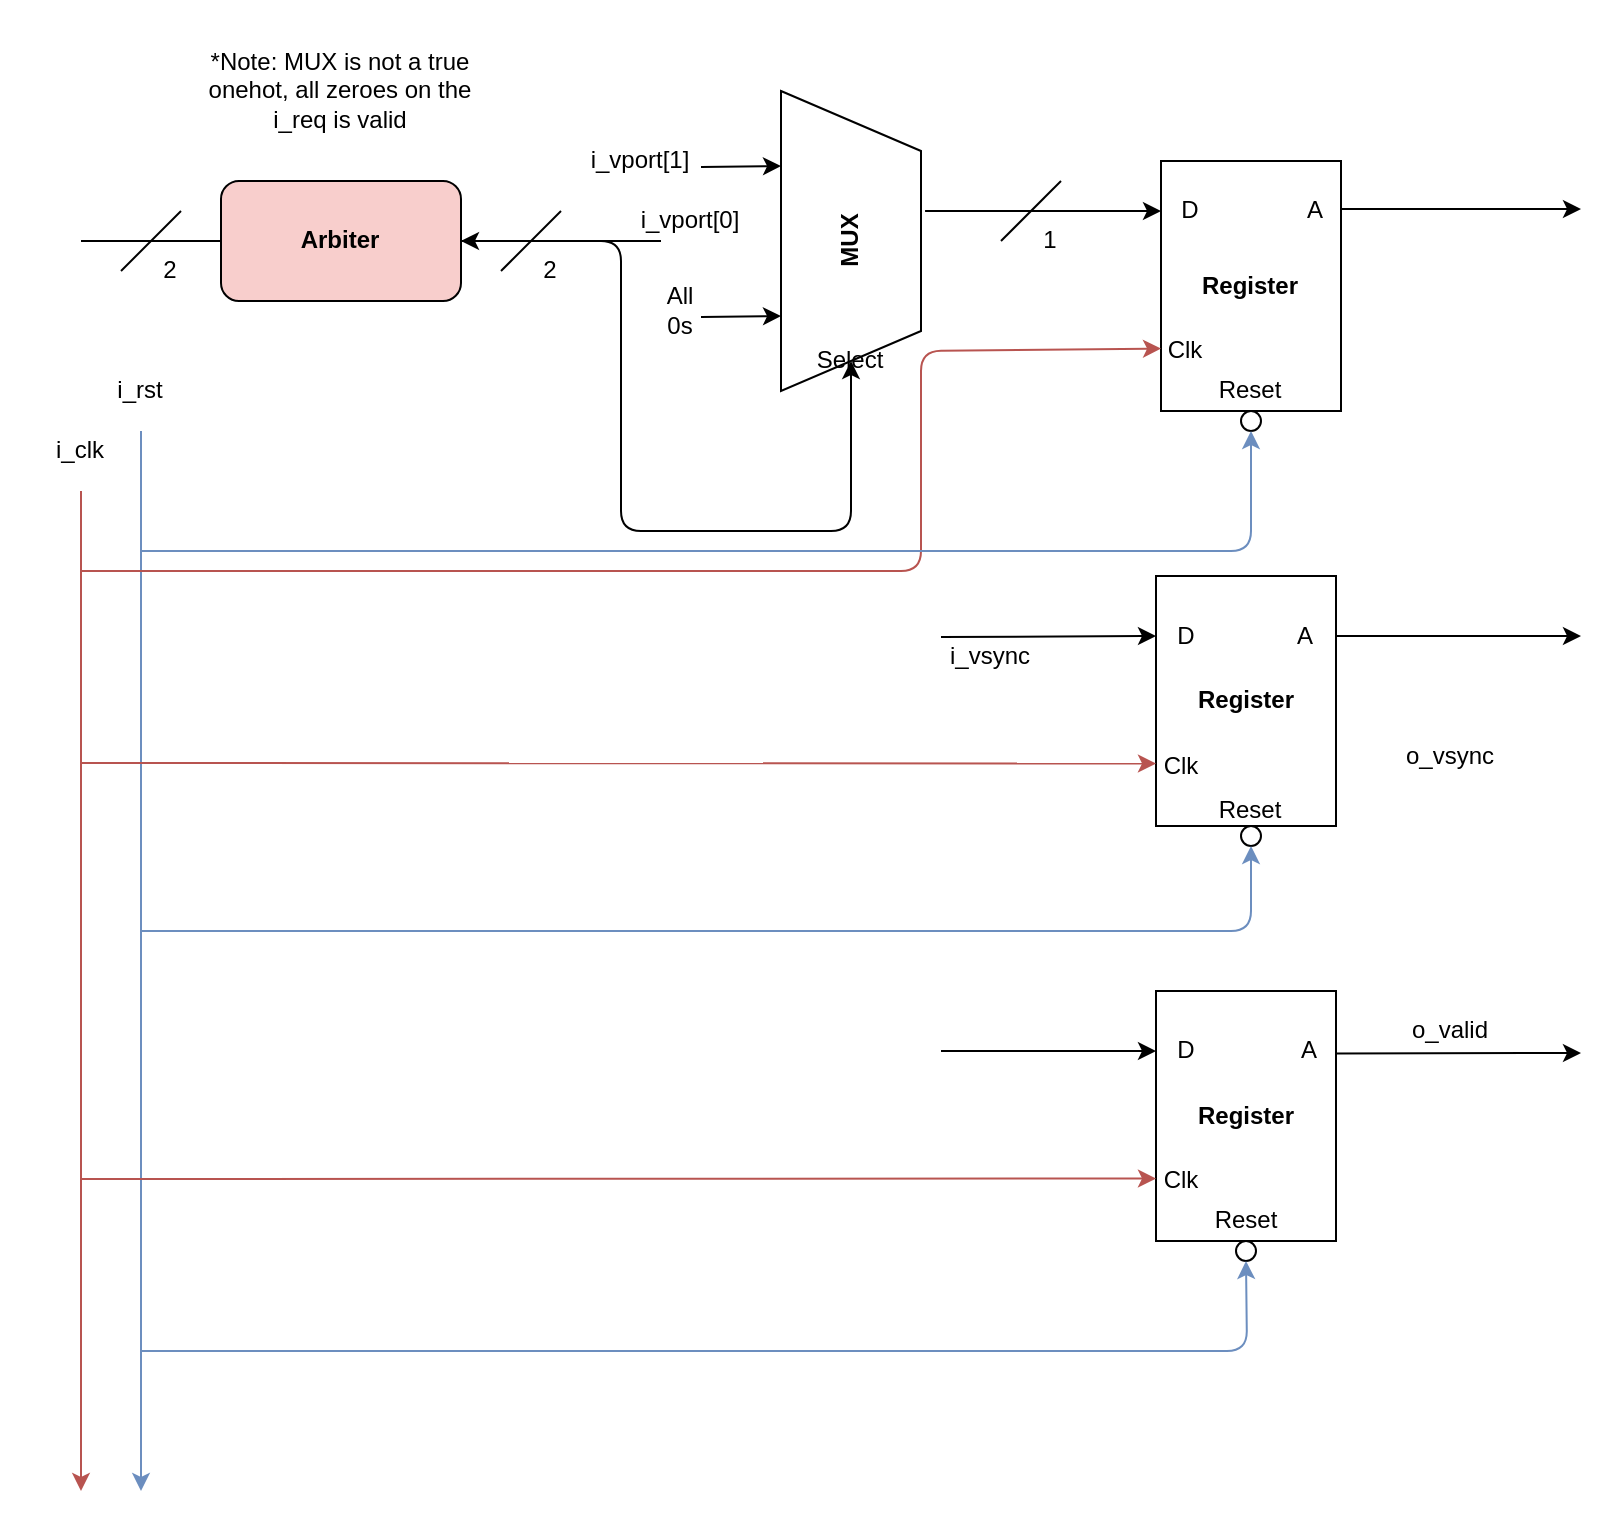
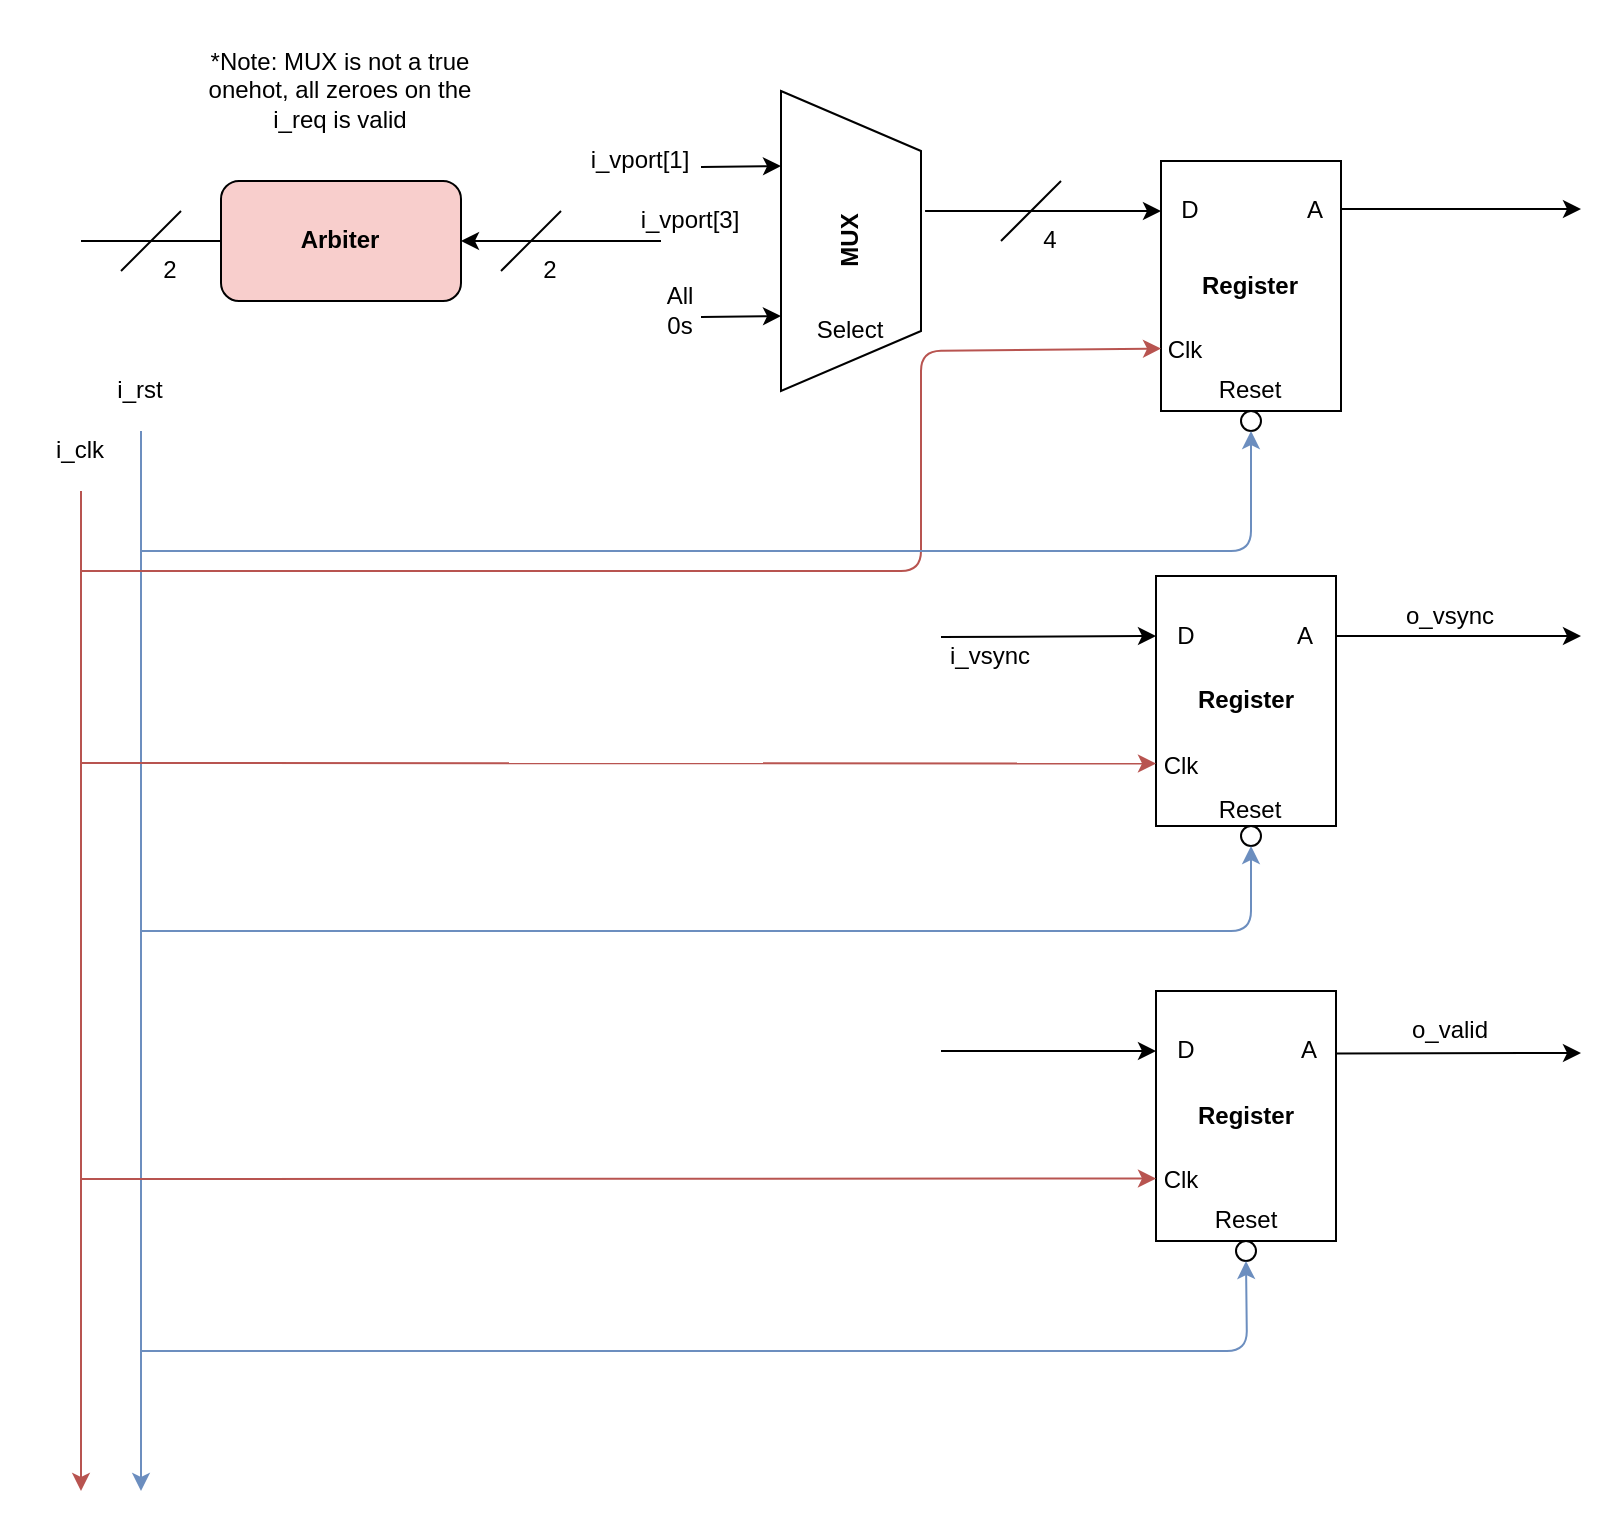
  <mxCell id="0" />
  <mxCell id="1" parent="0" />
  <mxCell id="2" value="&lt;b&gt;Arbiter&lt;/b&gt;" style="rounded=1;whiteSpace=wrap;html=1;fillColor=#f8cecc;" parent="1" vertex="1"><mxGeometry x="110" y="90" width="120" height="60" as="geometry" /></mxCell>
  <mxCell id="3" value="&lt;b&gt;MUX&lt;/b&gt;" style="shape=trapezoid;perimeter=trapezoidPerimeter;whiteSpace=wrap;html=1;rotation=-90;direction=west;" parent="1" vertex="1"><mxGeometry x="350" y="85" width="150" height="70" as="geometry" /></mxCell>
- <mxCell id="4" value="" style="endArrow=classic;html=1;exitX=1;exitY=0.5;exitDx=0;exitDy=0;entryX=1;entryY=0.5;entryDx=0;entryDy=0;" parent="1" source="2" target="3" edge="1"><mxGeometry width="50" height="50" relative="1" as="geometry"><mxPoint x="210" y="305" as="sourcePoint" /><mxPoint x="260" y="255" as="targetPoint" /><Array as="points"><mxPoint x="310" y="120" /><mxPoint x="310" y="265" /><mxPoint x="425" y="265" /></Array></mxGeometry></mxCell>
  <mxCell id="5" value="" style="endArrow=none;html=1;entryX=0;entryY=0.5;entryDx=0;entryDy=0;" parent="1" target="2" edge="1"><mxGeometry width="50" height="50" relative="1" as="geometry"><mxPoint x="40" y="120" as="sourcePoint" /><mxPoint x="200" y="295" as="targetPoint" /></mxGeometry></mxCell>
  <mxCell id="6" value="" style="endArrow=classic;html=1;entryX=0.25;entryY=1;entryDx=0;entryDy=0;" parent="1" target="3" edge="1"><mxGeometry width="50" height="50" relative="1" as="geometry"><mxPoint x="350" y="83" as="sourcePoint" /><mxPoint x="370" y="55" as="targetPoint" /></mxGeometry></mxCell>
  <mxCell id="7" value="" style="endArrow=classic;html=1;exitX=0.25;exitY=1;exitDx=0;exitDy=0;" parent="1" source="37" target="2" edge="1"><mxGeometry width="50" height="50" relative="1" as="geometry"><mxPoint x="350" y="120" as="sourcePoint" /><mxPoint x="375" y="105" as="targetPoint" /></mxGeometry></mxCell>
  <mxCell id="8" value="" style="endArrow=classic;html=1;entryX=0.75;entryY=1;entryDx=0;entryDy=0;" parent="1" target="3" edge="1"><mxGeometry width="50" height="50" relative="1" as="geometry"><mxPoint x="350" y="158" as="sourcePoint" /><mxPoint x="380" y="155" as="targetPoint" /></mxGeometry></mxCell>
  <mxCell id="9" value="i_vport[1]" style="text;html=1;strokeColor=none;fillColor=none;align=center;verticalAlign=middle;whiteSpace=wrap;rounded=0;" parent="1" vertex="1"><mxGeometry x="290" y="70" width="60" height="20" as="geometry" /></mxCell>
  <mxCell id="10" value="All 0s" style="text;html=1;strokeColor=none;fillColor=none;align=center;verticalAlign=middle;whiteSpace=wrap;rounded=0;" parent="1" vertex="1"><mxGeometry x="330" y="145" width="20" height="20" as="geometry" /></mxCell>
- <mxCell id="11" value="Select" style="text;html=1;strokeColor=none;fillColor=none;align=center;verticalAlign=middle;whiteSpace=wrap;rounded=0;" parent="1" vertex="1"><mxGeometry x="405" y="170" width="40" height="20" as="geometry" /></mxCell>
+ <mxCell id="11" value="Select" style="text;html=1;strokeColor=none;fillColor=none;align=center;verticalAlign=middle;whiteSpace=wrap;rounded=0;" parent="1" vertex="1"><mxGeometry x="405" y="155" width="40" height="20" as="geometry" /></mxCell>
  <mxCell id="12" value="" style="endArrow=none;html=1;" parent="1" edge="1"><mxGeometry width="50" height="50" relative="1" as="geometry"><mxPoint x="60" y="135" as="sourcePoint" /><mxPoint x="90" y="105" as="targetPoint" /></mxGeometry></mxCell>
  <mxCell id="13" value="" style="endArrow=none;html=1;" parent="1" edge="1"><mxGeometry width="50" height="50" relative="1" as="geometry"><mxPoint x="250" y="135" as="sourcePoint" /><mxPoint x="280" y="105" as="targetPoint" /></mxGeometry></mxCell>
  <mxCell id="14" value="" style="endArrow=classic;html=1;exitX=0.4;exitY=-0.029;exitDx=0;exitDy=0;exitPerimeter=0;" parent="1" source="3" edge="1"><mxGeometry width="50" height="50" relative="1" as="geometry"><mxPoint x="530" y="145" as="sourcePoint" /><mxPoint x="580" y="105" as="targetPoint" /></mxGeometry></mxCell>
  <mxCell id="15" value="&lt;b&gt;Register&lt;/b&gt;" style="rounded=0;whiteSpace=wrap;html=1;" parent="1" vertex="1"><mxGeometry x="580" y="80" width="90" height="125" as="geometry" /></mxCell>
  <mxCell id="16" value="D" style="text;html=1;strokeColor=none;fillColor=none;align=center;verticalAlign=middle;whiteSpace=wrap;rounded=0;" parent="1" vertex="1"><mxGeometry x="580" y="95" width="30" height="20" as="geometry" /></mxCell>
  <mxCell id="17" value="Clk" style="text;html=1;strokeColor=none;fillColor=none;align=center;verticalAlign=middle;whiteSpace=wrap;rounded=0;" parent="1" vertex="1"><mxGeometry x="580" y="165" width="25" height="20" as="geometry" /></mxCell>
  <mxCell id="18" value="Reset" style="text;html=1;strokeColor=none;fillColor=none;align=center;verticalAlign=middle;whiteSpace=wrap;rounded=0;" parent="1" vertex="1"><mxGeometry x="605" y="185" width="40" height="20" as="geometry" /></mxCell>
  <mxCell id="19" value="&lt;b&gt;Register&lt;/b&gt;" style="rounded=0;whiteSpace=wrap;html=1;" parent="1" vertex="1"><mxGeometry x="577.5" y="495" width="90" height="125" as="geometry" /></mxCell>
  <mxCell id="20" value="" style="endArrow=classic;html=1;fillColor=#f8cecc;strokeColor=#b85450;" parent="1" edge="1"><mxGeometry width="50" height="50" relative="1" as="geometry"><mxPoint x="40" y="245" as="sourcePoint" /><mxPoint x="40" y="745" as="targetPoint" /></mxGeometry></mxCell>
  <mxCell id="21" value="i_clk" style="text;html=1;strokeColor=none;fillColor=none;align=center;verticalAlign=middle;whiteSpace=wrap;rounded=0;" parent="1" vertex="1"><mxGeometry x="20" y="215" width="40" height="20" as="geometry" /></mxCell>
  <mxCell id="22" value="" style="endArrow=classic;html=1;entryX=0;entryY=0.5;entryDx=0;entryDy=0;" parent="1" target="41" edge="1"><mxGeometry width="50" height="50" relative="1" as="geometry"><mxPoint x="470" y="525" as="sourcePoint" /><mxPoint x="577.5" y="524" as="targetPoint" /></mxGeometry></mxCell>
  <mxCell id="23" value="" style="endArrow=classic;html=1;entryX=0;entryY=0.5;entryDx=0;entryDy=0;" parent="1" target="40" edge="1"><mxGeometry width="50" height="50" relative="1" as="geometry"><mxPoint x="470" y="318" as="sourcePoint" /><mxPoint x="560" y="317.5" as="targetPoint" /></mxGeometry></mxCell>
  <mxCell id="24" value="" style="endArrow=classic;html=1;exitX=1;exitY=0.25;exitDx=0;exitDy=0;" parent="1" edge="1" source="19"><mxGeometry width="50" height="50" relative="1" as="geometry"><mxPoint x="667.5" y="525" as="sourcePoint" /><mxPoint x="790" y="526" as="targetPoint" /><Array as="points" /></mxGeometry></mxCell>
  <mxCell id="25" value="" style="endArrow=classic;html=1;exitX=1;exitY=0.5;exitDx=0;exitDy=0;" parent="1" edge="1" source="44"><mxGeometry width="50" height="50" relative="1" as="geometry"><mxPoint x="660" y="317.5" as="sourcePoint" /><mxPoint x="790" y="317.5" as="targetPoint" /></mxGeometry></mxCell>
  <mxCell id="26" value="2" style="text;html=1;strokeColor=none;fillColor=none;align=center;verticalAlign=middle;whiteSpace=wrap;rounded=0;" parent="1" vertex="1"><mxGeometry x="80" y="125" width="10" height="20" as="geometry" /></mxCell>
  <mxCell id="27" value="2" style="text;html=1;strokeColor=none;fillColor=none;align=center;verticalAlign=middle;whiteSpace=wrap;rounded=0;" parent="1" vertex="1"><mxGeometry x="270" y="125" width="10" height="20" as="geometry" /></mxCell>
- <mxCell id="28" value="1" style="text;html=1;strokeColor=none;fillColor=none;align=center;verticalAlign=middle;whiteSpace=wrap;rounded=0;" parent="1" vertex="1"><mxGeometry x="520" y="110" width="10" height="20" as="geometry" /></mxCell>
+ <mxCell id="28" value="4" style="text;html=1;strokeColor=none;fillColor=none;align=center;verticalAlign=middle;whiteSpace=wrap;rounded=0;" parent="1" vertex="1"><mxGeometry x="520" y="110" width="10" height="20" as="geometry" /></mxCell>
  <mxCell id="29" value="" style="endArrow=none;html=1;" parent="1" edge="1"><mxGeometry width="50" height="50" relative="1" as="geometry"><mxPoint x="500" y="120" as="sourcePoint" /><mxPoint x="530" y="90" as="targetPoint" /></mxGeometry></mxCell>
  <mxCell id="30" value="" style="ellipse;whiteSpace=wrap;html=1;aspect=fixed;" parent="1" vertex="1"><mxGeometry x="620" y="205" width="10" height="10" as="geometry" /></mxCell>
  <mxCell id="31" value="*Note: MUX is not a true onehot, all zeroes on the i_req is valid" style="text;html=1;strokeColor=none;fillColor=none;align=center;verticalAlign=middle;whiteSpace=wrap;rounded=0;" parent="1" vertex="1"><mxGeometry x="95" y="20" width="150" height="50" as="geometry" /></mxCell>
  <mxCell id="32" value="" style="endArrow=classic;html=1;exitX=1;exitY=0.192;exitDx=0;exitDy=0;exitPerimeter=0;" parent="1" source="15" edge="1"><mxGeometry width="50" height="50" relative="1" as="geometry"><mxPoint x="720" y="135" as="sourcePoint" /><mxPoint x="790" y="104" as="targetPoint" /></mxGeometry></mxCell>
  <mxCell id="33" value="A" style="text;html=1;strokeColor=none;fillColor=none;align=center;verticalAlign=middle;whiteSpace=wrap;rounded=0;" parent="1" vertex="1"><mxGeometry x="650" y="95" width="15" height="20" as="geometry" /></mxCell>
  <mxCell id="34" value="i_vsync" style="text;html=1;strokeColor=none;fillColor=none;align=center;verticalAlign=middle;whiteSpace=wrap;rounded=0;" parent="1" vertex="1"><mxGeometry x="470" y="317.5" width="50" height="20" as="geometry" /></mxCell>
- <mxCell id="35" value="o_vsync" style="text;html=1;strokeColor=none;fillColor=none;align=center;verticalAlign=middle;whiteSpace=wrap;rounded=0;" parent="1" vertex="1"><mxGeometry x="700" y="367.5" width="50" height="20" as="geometry" /></mxCell>
+ <mxCell id="35" value="o_vsync" style="text;html=1;strokeColor=none;fillColor=none;align=center;verticalAlign=middle;whiteSpace=wrap;rounded=0;" parent="1" vertex="1"><mxGeometry x="700" y="297.5" width="50" height="20" as="geometry" /></mxCell>
  <mxCell id="36" value="o_valid" style="text;html=1;strokeColor=none;fillColor=none;align=center;verticalAlign=middle;whiteSpace=wrap;rounded=0;" parent="1" vertex="1"><mxGeometry x="700" y="505" width="50" height="20" as="geometry" /></mxCell>
- <mxCell id="37" value="i_vport[0]" style="text;html=1;strokeColor=none;fillColor=none;align=center;verticalAlign=middle;whiteSpace=wrap;rounded=0;" parent="1" vertex="1"><mxGeometry x="315" y="100" width="60" height="20" as="geometry" /></mxCell>
+ <mxCell id="37" value="i_vport[3]" style="text;html=1;strokeColor=none;fillColor=none;align=center;verticalAlign=middle;whiteSpace=wrap;rounded=0;" parent="1" vertex="1"><mxGeometry x="315" y="100" width="60" height="20" as="geometry" /></mxCell>
  <mxCell id="38" value="&lt;b&gt;Register&lt;/b&gt;" style="rounded=0;whiteSpace=wrap;html=1;" vertex="1" parent="1"><mxGeometry x="577.5" y="287.5" width="90" height="125" as="geometry" /></mxCell>
  <mxCell id="39" value="A" style="text;html=1;strokeColor=none;fillColor=none;align=center;verticalAlign=middle;whiteSpace=wrap;rounded=0;" vertex="1" parent="1"><mxGeometry x="642.5" y="515" width="23" height="20" as="geometry" /></mxCell>
  <mxCell id="40" value="D" style="text;html=1;strokeColor=none;fillColor=none;align=center;verticalAlign=middle;whiteSpace=wrap;rounded=0;" vertex="1" parent="1"><mxGeometry x="577.5" y="307.5" width="30" height="20" as="geometry" /></mxCell>
  <mxCell id="41" value="D" style="text;html=1;strokeColor=none;fillColor=none;align=center;verticalAlign=middle;whiteSpace=wrap;rounded=0;" vertex="1" parent="1"><mxGeometry x="577.5" y="515" width="30" height="20" as="geometry" /></mxCell>
  <mxCell id="42" value="Clk" style="text;html=1;strokeColor=none;fillColor=none;align=center;verticalAlign=middle;whiteSpace=wrap;rounded=0;" vertex="1" parent="1"><mxGeometry x="577.5" y="372.5" width="25" height="20" as="geometry" /></mxCell>
  <mxCell id="43" value="Clk" style="text;html=1;strokeColor=none;fillColor=none;align=center;verticalAlign=middle;whiteSpace=wrap;rounded=0;" vertex="1" parent="1"><mxGeometry x="577.5" y="580" width="25" height="20" as="geometry" /></mxCell>
  <mxCell id="44" value="A" style="text;html=1;strokeColor=none;fillColor=none;align=center;verticalAlign=middle;whiteSpace=wrap;rounded=0;" vertex="1" parent="1"><mxGeometry x="640" y="307.5" width="25" height="20" as="geometry" /></mxCell>
  <mxCell id="45" value="Reset" style="text;html=1;strokeColor=none;fillColor=none;align=center;verticalAlign=middle;whiteSpace=wrap;rounded=0;" vertex="1" parent="1"><mxGeometry x="602.5" y="600" width="40" height="20" as="geometry" /></mxCell>
  <mxCell id="46" value="" style="ellipse;whiteSpace=wrap;html=1;aspect=fixed;" vertex="1" parent="1"><mxGeometry x="617.5" y="620" width="10" height="10" as="geometry" /></mxCell>
  <mxCell id="47" value="" style="ellipse;whiteSpace=wrap;html=1;aspect=fixed;" vertex="1" parent="1"><mxGeometry x="620" y="412.5" width="10" height="10" as="geometry" /></mxCell>
  <mxCell id="48" value="Reset" style="text;html=1;strokeColor=none;fillColor=none;align=center;verticalAlign=middle;whiteSpace=wrap;rounded=0;" vertex="1" parent="1"><mxGeometry x="605" y="397.5" width="40" height="15" as="geometry" /></mxCell>
  <mxCell id="49" value="" style="endArrow=classic;html=1;fillColor=#dae8fc;strokeColor=#6c8ebf;" edge="1" parent="1"><mxGeometry width="50" height="50" relative="1" as="geometry"><mxPoint x="70" y="215" as="sourcePoint" /><mxPoint x="70" y="745" as="targetPoint" /></mxGeometry></mxCell>
  <mxCell id="50" value="i_rst" style="text;html=1;strokeColor=none;fillColor=none;align=center;verticalAlign=middle;whiteSpace=wrap;rounded=0;" vertex="1" parent="1"><mxGeometry x="50" y="185" width="40" height="20" as="geometry" /></mxCell>
  <mxCell id="51" value="" style="endArrow=classic;html=1;entryX=0;entryY=0.75;entryDx=0;entryDy=0;fillColor=#f8cecc;strokeColor=#b85450;" edge="1" parent="1" target="15"><mxGeometry width="50" height="50" relative="1" as="geometry"><mxPoint x="40" y="285" as="sourcePoint" /><mxPoint x="70" y="775" as="targetPoint" /><Array as="points"><mxPoint x="460" y="285" /><mxPoint x="460" y="175" /></Array></mxGeometry></mxCell>
  <mxCell id="52" value="" style="endArrow=classic;html=1;fillColor=#f8cecc;strokeColor=#b85450;entryX=0;entryY=0.75;entryDx=0;entryDy=0;" edge="1" parent="1" target="38"><mxGeometry width="50" height="50" relative="1" as="geometry"><mxPoint x="40" y="381" as="sourcePoint" /><mxPoint x="240" y="425" as="targetPoint" /></mxGeometry></mxCell>
  <mxCell id="53" value="" style="endArrow=classic;html=1;fillColor=#f8cecc;strokeColor=#b85450;entryX=0;entryY=0.75;entryDx=0;entryDy=0;" edge="1" parent="1" target="19"><mxGeometry width="50" height="50" relative="1" as="geometry"><mxPoint x="40" y="589" as="sourcePoint" /><mxPoint x="455" y="605" as="targetPoint" /></mxGeometry></mxCell>
  <mxCell id="54" value="" style="endArrow=classic;html=1;fillColor=#dae8fc;strokeColor=#6c8ebf;entryX=0.5;entryY=1;entryDx=0;entryDy=0;" edge="1" parent="1" target="47"><mxGeometry width="50" height="50" relative="1" as="geometry"><mxPoint x="70" y="465" as="sourcePoint" /><mxPoint x="290" y="445" as="targetPoint" /><Array as="points"><mxPoint x="625" y="465" /></Array></mxGeometry></mxCell>
  <mxCell id="55" value="" style="endArrow=classic;html=1;fillColor=#dae8fc;strokeColor=#6c8ebf;entryX=0.5;entryY=1;entryDx=0;entryDy=0;" edge="1" parent="1" target="46"><mxGeometry width="50" height="50" relative="1" as="geometry"><mxPoint x="70" y="675" as="sourcePoint" /><mxPoint x="340" y="635" as="targetPoint" /><Array as="points"><mxPoint x="623" y="675" /></Array></mxGeometry></mxCell>
  <mxCell id="56" value="" style="endArrow=classic;html=1;fillColor=#dae8fc;strokeColor=#6c8ebf;entryX=0.5;entryY=1;entryDx=0;entryDy=0;" edge="1" parent="1" target="30"><mxGeometry width="50" height="50" relative="1" as="geometry"><mxPoint x="70" y="275" as="sourcePoint" /><mxPoint x="310" y="335" as="targetPoint" /><Array as="points"><mxPoint x="625" y="275" /></Array></mxGeometry></mxCell>
